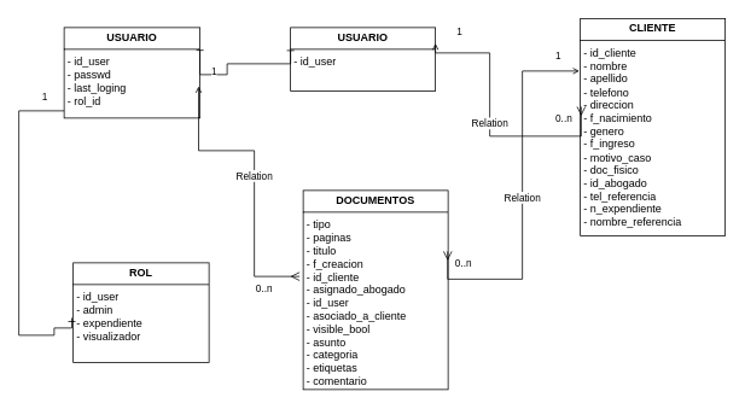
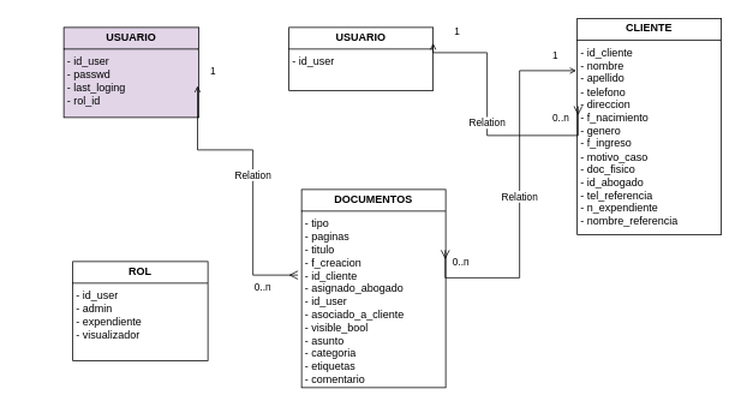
  <mxCell id="0" />
  <mxCell id="1" parent="0" />
- <mxCell id="2" value="&lt;p style=&quot;margin:0px;margin-top:4px;text-align:center;&quot;&gt;&lt;b&gt;USUARIO&lt;/b&gt;&lt;/p&gt;&lt;hr size=&quot;1&quot; style=&quot;border-style:solid;&quot;&gt;&lt;p style=&quot;margin:0px;margin-left:4px;&quot;&gt;- id_user&lt;/p&gt;&lt;p style=&quot;margin:0px;margin-left:4px;&quot;&gt;- passwd&lt;/p&gt;&lt;p style=&quot;margin:0px;margin-left:4px;&quot;&gt;- last_loging&lt;br&gt;- rol_id&lt;/p&gt;&lt;p style=&quot;margin:0px;margin-left:4px;&quot;&gt;&lt;br&gt;&lt;/p&gt;&lt;p style=&quot;margin:0px;margin-left:4px;&quot;&gt;&lt;br&gt;&lt;/p&gt;" style="verticalAlign=top;align=left;overflow=fill;html=1;whiteSpace=wrap;" parent="1" vertex="1"><mxGeometry x="70" y="30" width="150" height="100" as="geometry" /></mxCell>
+ <mxCell id="2" value="&lt;p style=&quot;margin:0px;margin-top:4px;text-align:center;&quot;&gt;&lt;b&gt;USUARIO&lt;/b&gt;&lt;/p&gt;&lt;hr size=&quot;1&quot; style=&quot;border-style:solid;&quot;&gt;&lt;p style=&quot;margin:0px;margin-left:4px;&quot;&gt;- id_user&lt;/p&gt;&lt;p style=&quot;margin:0px;margin-left:4px;&quot;&gt;- passwd&lt;/p&gt;&lt;p style=&quot;margin:0px;margin-left:4px;&quot;&gt;- last_loging&lt;br&gt;- rol_id&lt;/p&gt;&lt;p style=&quot;margin:0px;margin-left:4px;&quot;&gt;&lt;br&gt;&lt;/p&gt;&lt;p style=&quot;margin:0px;margin-left:4px;&quot;&gt;&lt;br&gt;&lt;/p&gt;" style="verticalAlign=top;align=left;overflow=fill;html=1;whiteSpace=wrap;fillColor=#e1d5e7;" parent="1" vertex="1"><mxGeometry x="70" y="30" width="150" height="100" as="geometry" /></mxCell>
  <mxCell id="3" value="&lt;p style=&quot;margin:0px;margin-top:4px;text-align:center;&quot;&gt;&lt;b&gt;USUARIO&lt;/b&gt;&lt;/p&gt;&lt;hr size=&quot;1&quot; style=&quot;border-style:solid;&quot;&gt;&lt;p style=&quot;margin:0px;margin-left:4px;&quot;&gt;- id_user&lt;/p&gt;&lt;p style=&quot;margin:0px;margin-left:4px;&quot;&gt;&lt;br&gt;&lt;/p&gt;" style="verticalAlign=top;align=left;overflow=fill;html=1;whiteSpace=wrap;" parent="1" vertex="1"><mxGeometry x="320" y="30" width="160" height="70" as="geometry" /></mxCell>
  <mxCell id="4" value="&lt;p style=&quot;margin:0px;margin-top:4px;text-align:center;&quot;&gt;&lt;b&gt;DOCUMENTOS&lt;/b&gt;&lt;/p&gt;&lt;hr size=&quot;1&quot; style=&quot;border-style:solid;&quot;&gt;&lt;p style=&quot;margin:0px;margin-left:4px;&quot;&gt;- tipo&lt;br&gt;- paginas&lt;br&gt;- titulo&lt;br&gt;- f_creacion&lt;/p&gt;&lt;p style=&quot;margin:0px;margin-left:4px;&quot;&gt;- id_cliente&lt;/p&gt;&lt;p style=&quot;margin:0px;margin-left:4px;&quot;&gt;- asignado_abogado&lt;/p&gt;&lt;p style=&quot;margin:0px;margin-left:4px;&quot;&gt;- id_user&lt;br&gt;- asociado_a_cliente&lt;br&gt;- visible_bool&lt;br&gt;- asunto&lt;br&gt;- categoria&lt;/p&gt;&lt;p style=&quot;margin:0px;margin-left:4px;&quot;&gt;- etiquetas&lt;br&gt;- comentario&lt;br&gt;&lt;br&gt;&lt;/p&gt;" style="verticalAlign=top;align=left;overflow=fill;html=1;whiteSpace=wrap;" parent="1" vertex="1"><mxGeometry x="334" y="210" width="160" height="220" as="geometry" /></mxCell>
  <mxCell id="5" value="&lt;p style=&quot;margin:0px;margin-top:4px;text-align:center;&quot;&gt;&lt;b&gt;CLIENTE&lt;/b&gt;&lt;/p&gt;&lt;hr size=&quot;1&quot; style=&quot;border-style:solid;&quot;&gt;&lt;p style=&quot;margin:0px;margin-left:4px;&quot;&gt;- id_cliente&lt;/p&gt;&lt;p style=&quot;margin:0px;margin-left:4px;&quot;&gt;- nombre&lt;/p&gt;&lt;p style=&quot;margin:0px;margin-left:4px;&quot;&gt;- apellido&lt;/p&gt;&lt;p style=&quot;margin:0px;margin-left:4px;&quot;&gt;- telefono&lt;br&gt;- direccion&lt;/p&gt;&lt;p style=&quot;margin:0px;margin-left:4px;&quot;&gt;- f_nacimiento&lt;/p&gt;&lt;p style=&quot;margin:0px;margin-left:4px;&quot;&gt;- genero&lt;/p&gt;&lt;p style=&quot;margin:0px;margin-left:4px;&quot;&gt;- f_ingreso&lt;br&gt;- motivo_caso&lt;br&gt;- doc_fisico&lt;/p&gt;&lt;p style=&quot;margin:0px;margin-left:4px;&quot;&gt;- id_abogado&lt;br&gt;- tel_referencia&lt;/p&gt;&lt;p style=&quot;margin:0px;margin-left:4px;&quot;&gt;- n_expendiente&lt;br&gt;- nombre_referencia&lt;/p&gt;&lt;p style=&quot;margin:0px;margin-left:4px;&quot;&gt;&lt;br&gt;&lt;/p&gt;" style="verticalAlign=top;align=left;overflow=fill;html=1;whiteSpace=wrap;" parent="1" vertex="1"><mxGeometry x="640" y="20" width="160" height="240" as="geometry" /></mxCell>
- <mxCell id="6" value="" style="endArrow=baseDash;endFill=0;html=1;edgeStyle=orthogonalEdgeStyle;align=left;verticalAlign=top;rounded=0;exitX=0;exitY=0.362;exitDx=0;exitDy=0;exitPerimeter=0;startArrow=baseDash;startFill=0;entryX=1;entryY=0.25;entryDx=0;entryDy=0;" parent="1" source="3" target="2" edge="1"><mxGeometry x="-1" relative="1" as="geometry"><mxPoint x="290" y="180" as="sourcePoint" /><mxPoint x="230" y="80" as="targetPoint" /><Array as="points"><mxPoint x="250" y="70" /><mxPoint x="250" y="82" /></Array></mxGeometry></mxCell>
  <mxCell id="7" value="&lt;p style=&quot;margin:0px;margin-top:4px;text-align:center;&quot;&gt;&lt;b&gt;ROL&lt;/b&gt;&lt;/p&gt;&lt;hr size=&quot;1&quot; style=&quot;border-style:solid;&quot;&gt;&lt;p style=&quot;margin:0px;margin-left:4px;&quot;&gt;- id_user&lt;/p&gt;&lt;p style=&quot;margin:0px;margin-left:4px;&quot;&gt;- admin&lt;/p&gt;&lt;p style=&quot;margin:0px;margin-left:4px;&quot;&gt;- expendiente&lt;/p&gt;&lt;p style=&quot;margin:0px;margin-left:4px;&quot;&gt;- visualizador&lt;/p&gt;&lt;p style=&quot;margin:0px;margin-left:4px;&quot;&gt;&lt;br&gt;&lt;/p&gt;" style="verticalAlign=top;align=left;overflow=fill;html=1;whiteSpace=wrap;" parent="1" vertex="1"><mxGeometry x="80" y="290" width="150" height="110" as="geometry" /></mxCell>
- <mxCell id="8" value="" style="endArrow=ERone;endFill=0;html=1;edgeStyle=orthogonalEdgeStyle;align=left;verticalAlign=top;rounded=0;entryX=-0.01;entryY=0.553;entryDx=0;entryDy=0;entryPerimeter=0;" parent="1" source="2" target="7" edge="1"><mxGeometry x="-0.291" y="30" relative="1" as="geometry"><mxPoint x="50" y="100" as="sourcePoint" /><mxPoint x="40" y="270" as="targetPoint" /><Array as="points"><mxPoint x="20" y="122" /><mxPoint x="20" y="370" /><mxPoint x="59" y="370" /><mxPoint x="59" y="362" /></Array><mxPoint as="offset" /></mxGeometry></mxCell>
- <mxCell id="9" value="1" style="edgeLabel;resizable=0;html=1;align=left;verticalAlign=bottom;" parent="8" connectable="0" vertex="1"><mxGeometry x="-1" relative="1" as="geometry"><mxPoint x="-26" y="-7" as="offset" /></mxGeometry></mxCell>
  <mxCell id="10" value="Relation" style="endArrow=open;html=1;endSize=5;startArrow=ERmany;startSize=7;startFill=0;edgeStyle=orthogonalEdgeStyle;rounded=0;strokeWidth=1;entryX=0.99;entryY=0.649;entryDx=0;entryDy=0;entryPerimeter=0;" parent="1" target="2" edge="1"><mxGeometry relative="1" as="geometry"><mxPoint x="330" y="305" as="sourcePoint" /><mxPoint x="230" y="120" as="targetPoint" /><Array as="points"><mxPoint x="280" y="305" /><mxPoint x="280" y="166" /></Array></mxGeometry></mxCell>
  <mxCell id="11" value="0..n" style="edgeLabel;resizable=0;html=1;align=left;verticalAlign=top;" parent="10" connectable="0" vertex="1"><mxGeometry x="-1" relative="1" as="geometry"><mxPoint x="-50" as="offset" /></mxGeometry></mxCell>
  <mxCell id="12" value="1" style="edgeLabel;resizable=0;html=1;align=right;verticalAlign=top;" parent="10" connectable="0" vertex="1"><mxGeometry x="1" relative="1" as="geometry"><mxPoint x="20" y="-30" as="offset" /></mxGeometry></mxCell>
  <mxCell id="13" value="Relation" style="endArrow=open;html=1;endSize=5;startArrow=ERmany;startSize=7;startFill=0;edgeStyle=orthogonalEdgeStyle;rounded=0;strokeWidth=1;exitX=0.997;exitY=0.306;exitDx=0;exitDy=0;exitPerimeter=0;" parent="1" source="4" edge="1"><mxGeometry relative="1" as="geometry"><mxPoint x="500" y="293" as="sourcePoint" /><mxPoint x="639" y="78" as="targetPoint" /><Array as="points"><mxPoint x="576" y="308" /><mxPoint x="576" y="78" /><mxPoint x="639" y="78" /></Array></mxGeometry></mxCell>
  <mxCell id="14" value="0..n" style="edgeLabel;resizable=0;html=1;align=left;verticalAlign=top;" parent="13" connectable="0" vertex="1"><mxGeometry x="-1" relative="1" as="geometry"><mxPoint x="6" as="offset" /></mxGeometry></mxCell>
  <mxCell id="15" value="1" style="edgeLabel;resizable=0;html=1;align=right;verticalAlign=top;" parent="13" connectable="0" vertex="1"><mxGeometry x="1" relative="1" as="geometry"><mxPoint x="-20" y="-30" as="offset" /></mxGeometry></mxCell>
  <mxCell id="16" value="Relation" style="endArrow=open;html=1;endSize=5;startArrow=ERmany;startSize=7;startFill=0;edgeStyle=orthogonalEdgeStyle;rounded=0;strokeWidth=1;entryX=1;entryY=0.25;entryDx=0;entryDy=0;exitX=0.006;exitY=0.406;exitDx=0;exitDy=0;exitPerimeter=0;" parent="1" source="5" target="3" edge="1"><mxGeometry relative="1" as="geometry"><mxPoint x="630" y="150" as="sourcePoint" /><mxPoint x="640" y="90" as="targetPoint" /><Array as="points"><mxPoint x="540" y="150" /><mxPoint x="540" y="58" /></Array></mxGeometry></mxCell>
  <mxCell id="17" value="0..n" style="edgeLabel;resizable=0;html=1;align=left;verticalAlign=top;" parent="16" connectable="0" vertex="1"><mxGeometry x="-1" relative="1" as="geometry"><mxPoint x="-30" as="offset" /></mxGeometry></mxCell>
  <mxCell id="18" value="1" style="edgeLabel;resizable=0;html=1;align=right;verticalAlign=top;" parent="16" connectable="0" vertex="1"><mxGeometry x="1" relative="1" as="geometry"><mxPoint x="30" y="-27" as="offset" /></mxGeometry></mxCell>
